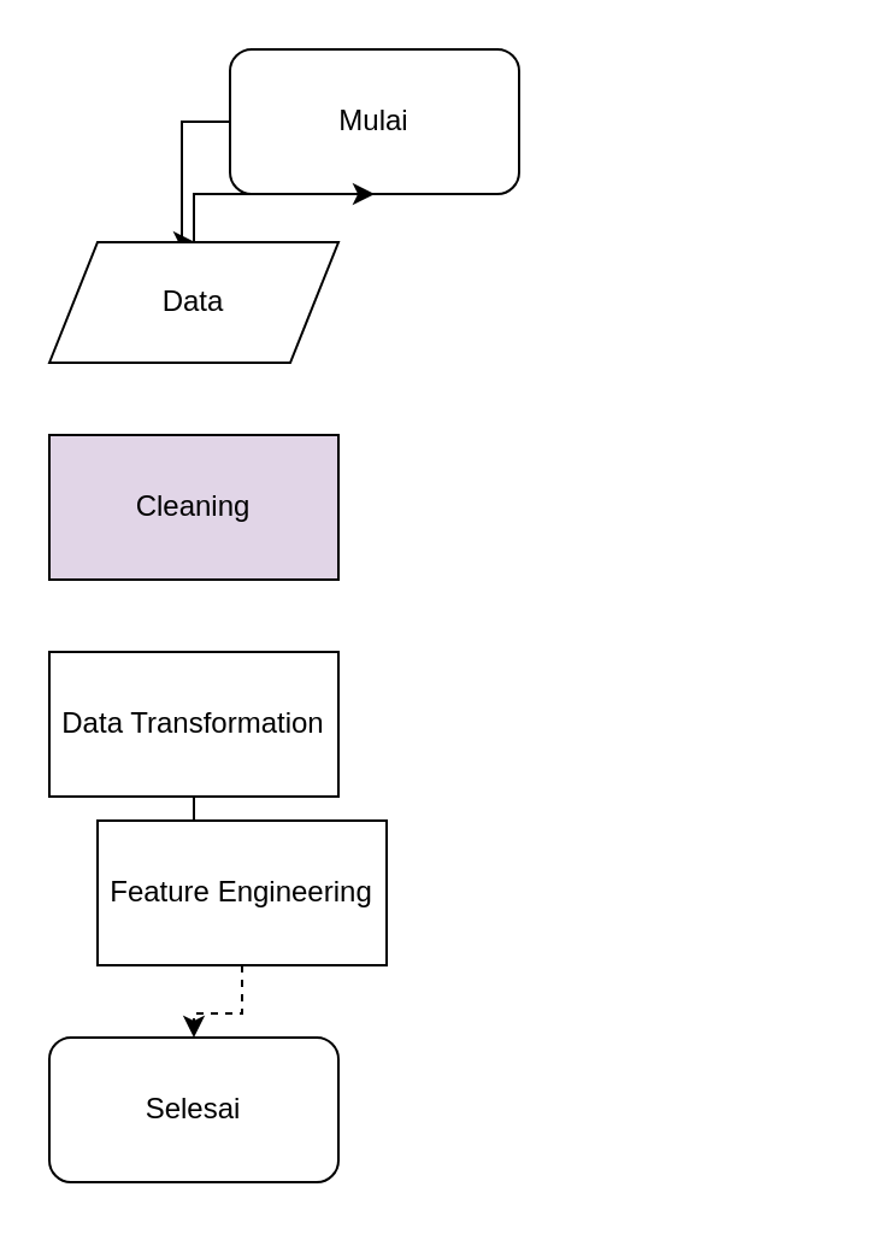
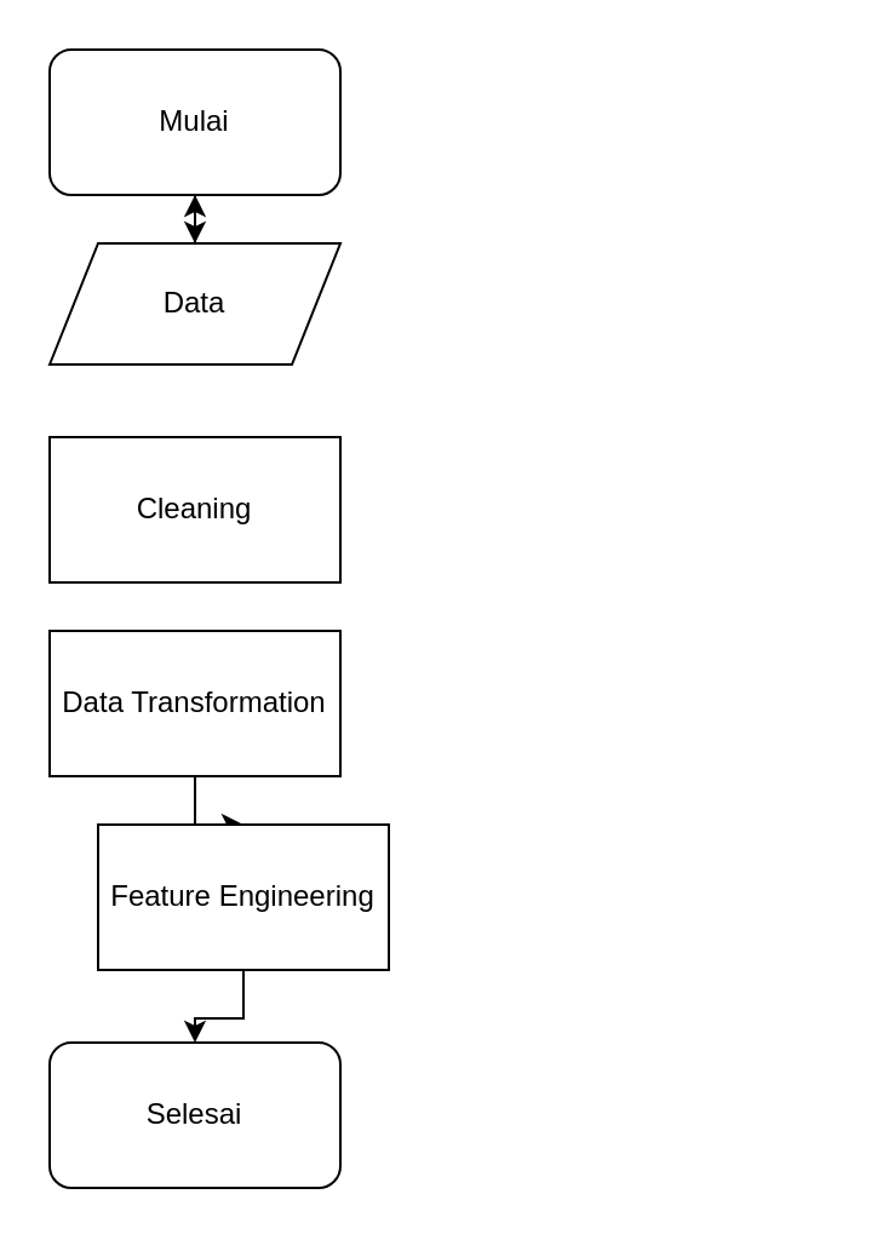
  <mxCell id="0" />
  <mxCell id="1" parent="0" />
  <mxCell id="2" value="" style="edgeStyle=orthogonalEdgeStyle;rounded=0;orthogonalLoop=1;jettySize=auto;html=1;" edge="1" parent="1" source="3"><mxGeometry relative="1" as="geometry"><mxPoint x="80" y="100" as="targetPoint" /></mxGeometry></mxCell>
- <mxCell id="3" value="&lt;font&gt;Mulai&lt;/font&gt;" style="rounded=1;whiteSpace=wrap;html=1;" vertex="1" parent="1"><mxGeometry x="95" y="20" width="120" height="60" as="geometry" /></mxCell>
+ <mxCell id="3" value="&lt;font&gt;Mulai&lt;/font&gt;" style="rounded=1;whiteSpace=wrap;html=1;" vertex="1" parent="1"><mxGeometry x="20" y="20" width="120" height="60" as="geometry" /></mxCell>
  <mxCell id="4" value="" style="edgeStyle=orthogonalEdgeStyle;rounded=0;orthogonalLoop=1;jettySize=auto;html=1;" edge="1" parent="1"><mxGeometry relative="1" as="geometry"><mxPoint x="340" y="380" as="sourcePoint" /></mxGeometry></mxCell>
  <mxCell id="5" value="" style="edgeStyle=orthogonalEdgeStyle;rounded=0;orthogonalLoop=1;jettySize=auto;html=1;" edge="1" parent="1"><mxGeometry relative="1" as="geometry"><mxPoint x="340" y="480" as="targetPoint" /></mxGeometry></mxCell>
  <mxCell id="6" value="Selesai" style="whiteSpace=wrap;html=1;rounded=1;" vertex="1" parent="1"><mxGeometry x="20" y="430" width="120" height="60" as="geometry" /></mxCell>
  <mxCell id="7" style="edgeStyle=orthogonalEdgeStyle;rounded=0;orthogonalLoop=1;jettySize=auto;html=1;entryX=0.5;entryY=0;entryDx=0;entryDy=0;" edge="1" parent="1"><mxGeometry relative="1" as="geometry"><mxPoint x="340" y="300" as="sourcePoint" /></mxGeometry></mxCell>
  <mxCell id="8" value="" style="edgeStyle=orthogonalEdgeStyle;rounded=0;orthogonalLoop=1;jettySize=auto;html=1;" edge="1" parent="1" source="9" target="3"><mxGeometry relative="1" as="geometry" /></mxCell>
  <mxCell id="9" value="Data" style="shape=parallelogram;perimeter=parallelogramPerimeter;whiteSpace=wrap;html=1;fixedSize=1;" vertex="1" parent="1"><mxGeometry x="20" y="100" width="120" height="50" as="geometry" /></mxCell>
- <mxCell id="10" value="Cleaning" style="whiteSpace=wrap;html=1;fillColor=#e1d5e7;" vertex="1" parent="1"><mxGeometry x="20" y="180" width="120" height="60" as="geometry" /></mxCell>
+ <mxCell id="10" value="Cleaning" style="whiteSpace=wrap;html=1;" vertex="1" parent="1"><mxGeometry x="20" y="180" width="120" height="60" as="geometry" /></mxCell>
  <mxCell id="11" value="" style="edgeStyle=orthogonalEdgeStyle;rounded=0;orthogonalLoop=1;jettySize=auto;html=1;" edge="1" parent="1" source="12" target="14"><mxGeometry relative="1" as="geometry" /></mxCell>
- <mxCell id="12" value="Data Transformation" style="whiteSpace=wrap;html=1;" vertex="1" parent="1"><mxGeometry x="20" y="270" width="120" height="60" as="geometry" /></mxCell>
- <mxCell id="13" style="edgeStyle=orthogonalEdgeStyle;rounded=0;orthogonalLoop=1;jettySize=auto;html=1;entryX=0.5;entryY=0;entryDx=0;entryDy=0;dashed=1;" edge="1" parent="1" source="14" target="6"><mxGeometry relative="1" as="geometry" /></mxCell>
+ <mxCell id="12" value="Data Transformation" style="whiteSpace=wrap;html=1;" vertex="1" parent="1"><mxGeometry x="20" y="260" width="120" height="60" as="geometry" /></mxCell>
+ <mxCell id="13" style="edgeStyle=orthogonalEdgeStyle;rounded=0;orthogonalLoop=1;jettySize=auto;html=1;entryX=0.5;entryY=0;entryDx=0;entryDy=0;" edge="1" parent="1" source="14" target="6"><mxGeometry relative="1" as="geometry" /></mxCell>
  <mxCell id="14" value="Feature Engineering" style="whiteSpace=wrap;html=1;" vertex="1" parent="1"><mxGeometry x="40" y="340" width="120" height="60" as="geometry" /></mxCell>
